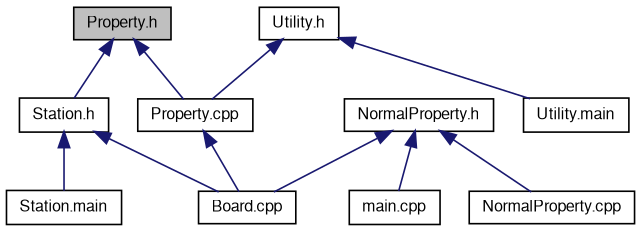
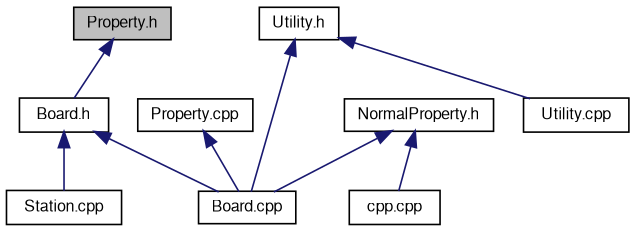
  digraph {
    node [color=black fillcolor=white fontname=FreeSans fontsize=10 shape=record style=filled]
    edge [color=midnightblue dir=back fontname=FreeSans fontsize=10 labelfontname=FreeSans labelfontsize=10 style=solid]
    n1 [fillcolor=grey75 fontcolor=black height=0.2 label="Property.h" width=0.4]
    n2 [height=0.2 label="Property.cpp" width=0.4]
-   n3 [height=0.2 label="Station.h" width=0.4]
+   n3 [height=0.2 label="Board.h" width=0.4]
    n4 [height=0.2 label="Board.cpp" width=0.4]
    n5 [height=0.2 label="NormalProperty.h" width=0.4]
-   n6 [height=0.2 label="main.cpp" width=0.4]
-   n7 [height=0.2 label="NormalProperty.cpp" width=0.4]
-   n8 [height=0.2 label="Station.main" width=0.4]
+   n6 [height=0.2 label="cpp.cpp" width=0.4]
+   n8 [height=0.2 label="Station.cpp" width=0.4]
    n9 [height=0.2 label="Utility.h" width=0.4]
-   n10 [height=0.2 label="Utility.main" width=0.4]
-   n1 -> n2
+   n10 [height=0.2 label="Utility.cpp" width=0.4]
    n1 -> n3
    n2 -> n4
    n3 -> n4
    n3 -> n8
    n5 -> n4
    n5 -> n6
-   n5 -> n7
-   n9 -> n2
+   n9 -> n4
    n9 -> n10
  }
